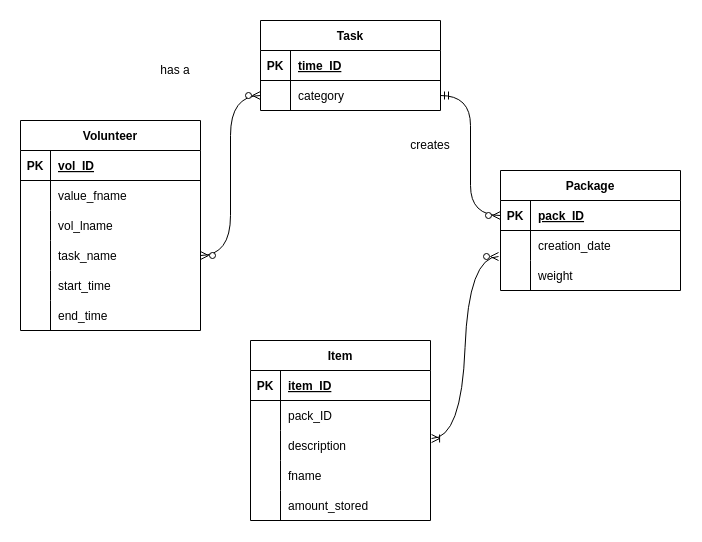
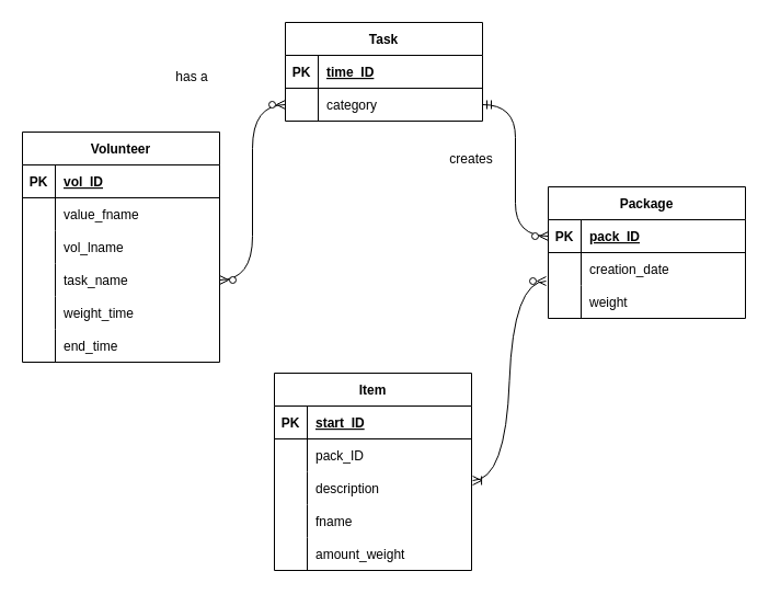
  <mxCell id="0" />
  <mxCell id="1" parent="0" />
  <mxCell id="2" value="Volunteer" style="shape=table;startSize=30;container=1;collapsible=1;childLayout=tableLayout;fixedRows=1;rowLines=0;fontStyle=1;align=center;resizeLast=1;" parent="1" vertex="1"><mxGeometry x="20" y="120" width="180" height="210" as="geometry" /></mxCell>
  <mxCell id="3" value="" style="shape=tableRow;horizontal=0;startSize=0;swimlaneHead=0;swimlaneBody=0;fillColor=none;collapsible=0;dropTarget=0;points=[[0,0.5],[1,0.5]];portConstraint=eastwest;top=0;left=0;right=0;bottom=1;" parent="2" vertex="1"><mxGeometry y="30" width="180" height="30" as="geometry" /></mxCell>
  <mxCell id="4" value="PK" style="shape=partialRectangle;connectable=0;fillColor=none;top=0;left=0;bottom=0;right=0;fontStyle=1;overflow=hidden;" parent="3" vertex="1"><mxGeometry width="30" height="30" as="geometry"><mxRectangle width="30" height="30" as="alternateBounds" /></mxGeometry></mxCell>
  <mxCell id="5" value="vol_ID" style="shape=partialRectangle;connectable=0;fillColor=none;top=0;left=0;bottom=0;right=0;align=left;spacingLeft=6;fontStyle=5;overflow=hidden;" parent="3" vertex="1"><mxGeometry x="30" width="150" height="30" as="geometry"><mxRectangle width="150" height="30" as="alternateBounds" /></mxGeometry></mxCell>
  <mxCell id="6" value="" style="shape=tableRow;horizontal=0;startSize=0;swimlaneHead=0;swimlaneBody=0;fillColor=none;collapsible=0;dropTarget=0;points=[[0,0.5],[1,0.5]];portConstraint=eastwest;top=0;left=0;right=0;bottom=0;" parent="2" vertex="1"><mxGeometry y="60" width="180" height="30" as="geometry" /></mxCell>
  <mxCell id="7" value="" style="shape=partialRectangle;connectable=0;fillColor=none;top=0;left=0;bottom=0;right=0;editable=1;overflow=hidden;" parent="6" vertex="1"><mxGeometry width="30" height="30" as="geometry"><mxRectangle width="30" height="30" as="alternateBounds" /></mxGeometry></mxCell>
  <mxCell id="8" value="value_fname" style="shape=partialRectangle;connectable=0;fillColor=none;top=0;left=0;bottom=0;right=0;align=left;spacingLeft=6;overflow=hidden;" parent="6" vertex="1"><mxGeometry x="30" width="150" height="30" as="geometry"><mxRectangle width="150" height="30" as="alternateBounds" /></mxGeometry></mxCell>
  <mxCell id="9" value="" style="shape=tableRow;horizontal=0;startSize=0;swimlaneHead=0;swimlaneBody=0;fillColor=none;collapsible=0;dropTarget=0;points=[[0,0.5],[1,0.5]];portConstraint=eastwest;top=0;left=0;right=0;bottom=0;" parent="2" vertex="1"><mxGeometry y="90" width="180" height="30" as="geometry" /></mxCell>
  <mxCell id="10" value="" style="shape=partialRectangle;connectable=0;fillColor=none;top=0;left=0;bottom=0;right=0;editable=1;overflow=hidden;" parent="9" vertex="1"><mxGeometry width="30" height="30" as="geometry"><mxRectangle width="30" height="30" as="alternateBounds" /></mxGeometry></mxCell>
  <mxCell id="11" value="vol_lname" style="shape=partialRectangle;connectable=0;fillColor=none;top=0;left=0;bottom=0;right=0;align=left;spacingLeft=6;overflow=hidden;" parent="9" vertex="1"><mxGeometry x="30" width="150" height="30" as="geometry"><mxRectangle width="150" height="30" as="alternateBounds" /></mxGeometry></mxCell>
  <mxCell id="12" value="" style="shape=tableRow;horizontal=0;startSize=0;swimlaneHead=0;swimlaneBody=0;fillColor=none;collapsible=0;dropTarget=0;points=[[0,0.5],[1,0.5]];portConstraint=eastwest;top=0;left=0;right=0;bottom=0;" parent="2" vertex="1"><mxGeometry y="120" width="180" height="30" as="geometry" /></mxCell>
  <mxCell id="13" value="" style="shape=partialRectangle;connectable=0;fillColor=none;top=0;left=0;bottom=0;right=0;editable=1;overflow=hidden;" parent="12" vertex="1"><mxGeometry width="30" height="30" as="geometry"><mxRectangle width="30" height="30" as="alternateBounds" /></mxGeometry></mxCell>
  <mxCell id="14" value="task_name" style="shape=partialRectangle;connectable=0;fillColor=none;top=0;left=0;bottom=0;right=0;align=left;spacingLeft=6;overflow=hidden;" parent="12" vertex="1"><mxGeometry x="30" width="150" height="30" as="geometry"><mxRectangle width="150" height="30" as="alternateBounds" /></mxGeometry></mxCell>
  <mxCell id="15" style="shape=tableRow;horizontal=0;startSize=0;swimlaneHead=0;swimlaneBody=0;fillColor=none;collapsible=0;dropTarget=0;points=[[0,0.5],[1,0.5]];portConstraint=eastwest;top=0;left=0;right=0;bottom=0;" parent="2" vertex="1"><mxGeometry y="150" width="180" height="30" as="geometry" /></mxCell>
  <mxCell id="16" style="shape=partialRectangle;connectable=0;fillColor=none;top=0;left=0;bottom=0;right=0;editable=1;overflow=hidden;" parent="15" vertex="1"><mxGeometry width="30" height="30" as="geometry"><mxRectangle width="30" height="30" as="alternateBounds" /></mxGeometry></mxCell>
- <mxCell id="17" value="start_time" style="shape=partialRectangle;connectable=0;fillColor=none;top=0;left=0;bottom=0;right=0;align=left;spacingLeft=6;overflow=hidden;" parent="15" vertex="1"><mxGeometry x="30" width="150" height="30" as="geometry"><mxRectangle width="150" height="30" as="alternateBounds" /></mxGeometry></mxCell>
+ <mxCell id="17" value="weight_time" style="shape=partialRectangle;connectable=0;fillColor=none;top=0;left=0;bottom=0;right=0;align=left;spacingLeft=6;overflow=hidden;" parent="15" vertex="1"><mxGeometry x="30" width="150" height="30" as="geometry"><mxRectangle width="150" height="30" as="alternateBounds" /></mxGeometry></mxCell>
  <mxCell id="18" style="shape=tableRow;horizontal=0;startSize=0;swimlaneHead=0;swimlaneBody=0;fillColor=none;collapsible=0;dropTarget=0;points=[[0,0.5],[1,0.5]];portConstraint=eastwest;top=0;left=0;right=0;bottom=0;" parent="2" vertex="1"><mxGeometry y="180" width="180" height="30" as="geometry" /></mxCell>
  <mxCell id="19" style="shape=partialRectangle;connectable=0;fillColor=none;top=0;left=0;bottom=0;right=0;editable=1;overflow=hidden;" parent="18" vertex="1"><mxGeometry width="30" height="30" as="geometry"><mxRectangle width="30" height="30" as="alternateBounds" /></mxGeometry></mxCell>
  <mxCell id="20" value="end_time" style="shape=partialRectangle;connectable=0;fillColor=none;top=0;left=0;bottom=0;right=0;align=left;spacingLeft=6;overflow=hidden;" parent="18" vertex="1"><mxGeometry x="30" width="150" height="30" as="geometry"><mxRectangle width="150" height="30" as="alternateBounds" /></mxGeometry></mxCell>
  <mxCell id="21" value="Task" style="shape=table;startSize=30;container=1;collapsible=1;childLayout=tableLayout;fixedRows=1;rowLines=0;fontStyle=1;align=center;resizeLast=1;" parent="1" vertex="1"><mxGeometry x="260" y="20" width="180" height="90" as="geometry" /></mxCell>
  <mxCell id="22" value="" style="shape=tableRow;horizontal=0;startSize=0;swimlaneHead=0;swimlaneBody=0;fillColor=none;collapsible=0;dropTarget=0;points=[[0,0.5],[1,0.5]];portConstraint=eastwest;top=0;left=0;right=0;bottom=1;" parent="21" vertex="1"><mxGeometry y="30" width="180" height="30" as="geometry" /></mxCell>
  <mxCell id="23" value="PK" style="shape=partialRectangle;connectable=0;fillColor=none;top=0;left=0;bottom=0;right=0;fontStyle=1;overflow=hidden;" parent="22" vertex="1"><mxGeometry width="30" height="30" as="geometry"><mxRectangle width="30" height="30" as="alternateBounds" /></mxGeometry></mxCell>
  <mxCell id="24" value="time_ID" style="shape=partialRectangle;connectable=0;fillColor=none;top=0;left=0;bottom=0;right=0;align=left;spacingLeft=6;fontStyle=5;overflow=hidden;" parent="22" vertex="1"><mxGeometry x="30" width="150" height="30" as="geometry"><mxRectangle width="150" height="30" as="alternateBounds" /></mxGeometry></mxCell>
  <mxCell id="25" value="" style="shape=tableRow;horizontal=0;startSize=0;swimlaneHead=0;swimlaneBody=0;fillColor=none;collapsible=0;dropTarget=0;points=[[0,0.5],[1,0.5]];portConstraint=eastwest;top=0;left=0;right=0;bottom=0;" parent="21" vertex="1"><mxGeometry y="60" width="180" height="30" as="geometry" /></mxCell>
  <mxCell id="26" value="" style="shape=partialRectangle;connectable=0;fillColor=none;top=0;left=0;bottom=0;right=0;editable=1;overflow=hidden;" parent="25" vertex="1"><mxGeometry width="30" height="30" as="geometry"><mxRectangle width="30" height="30" as="alternateBounds" /></mxGeometry></mxCell>
  <mxCell id="27" value="category" style="shape=partialRectangle;connectable=0;fillColor=none;top=0;left=0;bottom=0;right=0;align=left;spacingLeft=6;overflow=hidden;" parent="25" vertex="1"><mxGeometry x="30" width="150" height="30" as="geometry"><mxRectangle width="150" height="30" as="alternateBounds" /></mxGeometry></mxCell>
  <mxCell id="28" value="Package" style="shape=table;startSize=30;container=1;collapsible=1;childLayout=tableLayout;fixedRows=1;rowLines=0;fontStyle=1;align=center;resizeLast=1;" parent="1" vertex="1"><mxGeometry x="500" y="170" width="180" height="120" as="geometry" /></mxCell>
  <mxCell id="29" value="" style="shape=tableRow;horizontal=0;startSize=0;swimlaneHead=0;swimlaneBody=0;fillColor=none;collapsible=0;dropTarget=0;points=[[0,0.5],[1,0.5]];portConstraint=eastwest;top=0;left=0;right=0;bottom=1;" parent="28" vertex="1"><mxGeometry y="30" width="180" height="30" as="geometry" /></mxCell>
  <mxCell id="30" value="PK" style="shape=partialRectangle;connectable=0;fillColor=none;top=0;left=0;bottom=0;right=0;fontStyle=1;overflow=hidden;" parent="29" vertex="1"><mxGeometry width="30" height="30" as="geometry"><mxRectangle width="30" height="30" as="alternateBounds" /></mxGeometry></mxCell>
  <mxCell id="31" value="pack_ID" style="shape=partialRectangle;connectable=0;fillColor=none;top=0;left=0;bottom=0;right=0;align=left;spacingLeft=6;fontStyle=5;overflow=hidden;" parent="29" vertex="1"><mxGeometry x="30" width="150" height="30" as="geometry"><mxRectangle width="150" height="30" as="alternateBounds" /></mxGeometry></mxCell>
  <mxCell id="32" value="" style="shape=tableRow;horizontal=0;startSize=0;swimlaneHead=0;swimlaneBody=0;fillColor=none;collapsible=0;dropTarget=0;points=[[0,0.5],[1,0.5]];portConstraint=eastwest;top=0;left=0;right=0;bottom=0;" parent="28" vertex="1"><mxGeometry y="60" width="180" height="30" as="geometry" /></mxCell>
  <mxCell id="33" value="" style="shape=partialRectangle;connectable=0;fillColor=none;top=0;left=0;bottom=0;right=0;editable=1;overflow=hidden;" parent="32" vertex="1"><mxGeometry width="30" height="30" as="geometry"><mxRectangle width="30" height="30" as="alternateBounds" /></mxGeometry></mxCell>
  <mxCell id="34" value="creation_date" style="shape=partialRectangle;connectable=0;fillColor=none;top=0;left=0;bottom=0;right=0;align=left;spacingLeft=6;overflow=hidden;" parent="32" vertex="1"><mxGeometry x="30" width="150" height="30" as="geometry"><mxRectangle width="150" height="30" as="alternateBounds" /></mxGeometry></mxCell>
  <mxCell id="35" value="" style="shape=tableRow;horizontal=0;startSize=0;swimlaneHead=0;swimlaneBody=0;fillColor=none;collapsible=0;dropTarget=0;points=[[0,0.5],[1,0.5]];portConstraint=eastwest;top=0;left=0;right=0;bottom=0;" parent="28" vertex="1"><mxGeometry y="90" width="180" height="30" as="geometry" /></mxCell>
  <mxCell id="36" value="" style="shape=partialRectangle;connectable=0;fillColor=none;top=0;left=0;bottom=0;right=0;editable=1;overflow=hidden;" parent="35" vertex="1"><mxGeometry width="30" height="30" as="geometry"><mxRectangle width="30" height="30" as="alternateBounds" /></mxGeometry></mxCell>
  <mxCell id="37" value="weight" style="shape=partialRectangle;connectable=0;fillColor=none;top=0;left=0;bottom=0;right=0;align=left;spacingLeft=6;overflow=hidden;" parent="35" vertex="1"><mxGeometry x="30" width="150" height="30" as="geometry"><mxRectangle width="150" height="30" as="alternateBounds" /></mxGeometry></mxCell>
  <mxCell id="38" value="" style="edgeStyle=entityRelationEdgeStyle;fontSize=12;html=1;endArrow=ERzeroToMany;endFill=1;startArrow=ERzeroToMany;rounded=0;curved=1;exitX=1;exitY=0.5;exitDx=0;exitDy=0;entryX=0;entryY=0.5;entryDx=0;entryDy=0;" parent="1" source="12" target="25" edge="1"><mxGeometry width="100" height="100" relative="1" as="geometry"><mxPoint x="120" y="280" as="sourcePoint" /><mxPoint x="220" y="180" as="targetPoint" /></mxGeometry></mxCell>
  <mxCell id="39" value="" style="edgeStyle=entityRelationEdgeStyle;fontSize=12;html=1;endArrow=ERzeroToMany;startArrow=ERmandOne;rounded=0;curved=1;exitX=1;exitY=0.5;exitDx=0;exitDy=0;entryX=0;entryY=0.5;entryDx=0;entryDy=0;" parent="1" source="25" target="29" edge="1"><mxGeometry width="100" height="100" relative="1" as="geometry"><mxPoint x="110" y="280" as="sourcePoint" /><mxPoint x="560" y="130" as="targetPoint" /></mxGeometry></mxCell>
  <mxCell id="40" value="Item" style="shape=table;startSize=30;container=1;collapsible=1;childLayout=tableLayout;fixedRows=1;rowLines=0;fontStyle=1;align=center;resizeLast=1;" parent="1" vertex="1"><mxGeometry x="250" y="340" width="180" height="180" as="geometry" /></mxCell>
  <mxCell id="41" value="" style="shape=tableRow;horizontal=0;startSize=0;swimlaneHead=0;swimlaneBody=0;fillColor=none;collapsible=0;dropTarget=0;points=[[0,0.5],[1,0.5]];portConstraint=eastwest;top=0;left=0;right=0;bottom=1;" parent="40" vertex="1"><mxGeometry y="30" width="180" height="30" as="geometry" /></mxCell>
  <mxCell id="42" value="PK" style="shape=partialRectangle;connectable=0;fillColor=none;top=0;left=0;bottom=0;right=0;fontStyle=1;overflow=hidden;" parent="41" vertex="1"><mxGeometry width="30" height="30" as="geometry"><mxRectangle width="30" height="30" as="alternateBounds" /></mxGeometry></mxCell>
- <mxCell id="43" value="item_ID" style="shape=partialRectangle;connectable=0;fillColor=none;top=0;left=0;bottom=0;right=0;align=left;spacingLeft=6;fontStyle=5;overflow=hidden;" parent="41" vertex="1"><mxGeometry x="30" width="150" height="30" as="geometry"><mxRectangle width="150" height="30" as="alternateBounds" /></mxGeometry></mxCell>
+ <mxCell id="43" value="start_ID" style="shape=partialRectangle;connectable=0;fillColor=none;top=0;left=0;bottom=0;right=0;align=left;spacingLeft=6;fontStyle=5;overflow=hidden;" parent="41" vertex="1"><mxGeometry x="30" width="150" height="30" as="geometry"><mxRectangle width="150" height="30" as="alternateBounds" /></mxGeometry></mxCell>
  <mxCell id="44" value="" style="shape=tableRow;horizontal=0;startSize=0;swimlaneHead=0;swimlaneBody=0;fillColor=none;collapsible=0;dropTarget=0;points=[[0,0.5],[1,0.5]];portConstraint=eastwest;top=0;left=0;right=0;bottom=0;" parent="40" vertex="1"><mxGeometry y="60" width="180" height="30" as="geometry" /></mxCell>
  <mxCell id="45" value="" style="shape=partialRectangle;connectable=0;fillColor=none;top=0;left=0;bottom=0;right=0;editable=1;overflow=hidden;" parent="44" vertex="1"><mxGeometry width="30" height="30" as="geometry"><mxRectangle width="30" height="30" as="alternateBounds" /></mxGeometry></mxCell>
  <mxCell id="46" value="pack_ID" style="shape=partialRectangle;connectable=0;fillColor=none;top=0;left=0;bottom=0;right=0;align=left;spacingLeft=6;overflow=hidden;" parent="44" vertex="1"><mxGeometry x="30" width="150" height="30" as="geometry"><mxRectangle width="150" height="30" as="alternateBounds" /></mxGeometry></mxCell>
  <mxCell id="47" style="shape=tableRow;horizontal=0;startSize=0;swimlaneHead=0;swimlaneBody=0;fillColor=none;collapsible=0;dropTarget=0;points=[[0,0.5],[1,0.5]];portConstraint=eastwest;top=0;left=0;right=0;bottom=0;" parent="40" vertex="1"><mxGeometry y="90" width="180" height="30" as="geometry" /></mxCell>
  <mxCell id="48" style="shape=partialRectangle;connectable=0;fillColor=none;top=0;left=0;bottom=0;right=0;editable=1;overflow=hidden;" parent="47" vertex="1"><mxGeometry width="30" height="30" as="geometry"><mxRectangle width="30" height="30" as="alternateBounds" /></mxGeometry></mxCell>
  <mxCell id="49" value="description" style="shape=partialRectangle;connectable=0;fillColor=none;top=0;left=0;bottom=0;right=0;align=left;spacingLeft=6;overflow=hidden;" parent="47" vertex="1"><mxGeometry x="30" width="150" height="30" as="geometry"><mxRectangle width="150" height="30" as="alternateBounds" /></mxGeometry></mxCell>
  <mxCell id="50" style="shape=tableRow;horizontal=0;startSize=0;swimlaneHead=0;swimlaneBody=0;fillColor=none;collapsible=0;dropTarget=0;points=[[0,0.5],[1,0.5]];portConstraint=eastwest;top=0;left=0;right=0;bottom=0;" parent="40" vertex="1"><mxGeometry y="120" width="180" height="30" as="geometry" /></mxCell>
  <mxCell id="51" style="shape=partialRectangle;connectable=0;fillColor=none;top=0;left=0;bottom=0;right=0;editable=1;overflow=hidden;" parent="50" vertex="1"><mxGeometry width="30" height="30" as="geometry"><mxRectangle width="30" height="30" as="alternateBounds" /></mxGeometry></mxCell>
  <mxCell id="52" value="fname" style="shape=partialRectangle;connectable=0;fillColor=none;top=0;left=0;bottom=0;right=0;align=left;spacingLeft=6;overflow=hidden;" parent="50" vertex="1"><mxGeometry x="30" width="150" height="30" as="geometry"><mxRectangle width="150" height="30" as="alternateBounds" /></mxGeometry></mxCell>
  <mxCell id="53" style="shape=tableRow;horizontal=0;startSize=0;swimlaneHead=0;swimlaneBody=0;fillColor=none;collapsible=0;dropTarget=0;points=[[0,0.5],[1,0.5]];portConstraint=eastwest;top=0;left=0;right=0;bottom=0;" parent="40" vertex="1"><mxGeometry y="150" width="180" height="30" as="geometry" /></mxCell>
  <mxCell id="54" style="shape=partialRectangle;connectable=0;fillColor=none;top=0;left=0;bottom=0;right=0;editable=1;overflow=hidden;" parent="53" vertex="1"><mxGeometry width="30" height="30" as="geometry"><mxRectangle width="30" height="30" as="alternateBounds" /></mxGeometry></mxCell>
- <mxCell id="55" value="amount_stored" style="shape=partialRectangle;connectable=0;fillColor=none;top=0;left=0;bottom=0;right=0;align=left;spacingLeft=6;overflow=hidden;" parent="53" vertex="1"><mxGeometry x="30" width="150" height="30" as="geometry"><mxRectangle width="150" height="30" as="alternateBounds" /></mxGeometry></mxCell>
+ <mxCell id="55" value="amount_weight" style="shape=partialRectangle;connectable=0;fillColor=none;top=0;left=0;bottom=0;right=0;align=left;spacingLeft=6;overflow=hidden;" parent="53" vertex="1"><mxGeometry x="30" width="150" height="30" as="geometry"><mxRectangle width="150" height="30" as="alternateBounds" /></mxGeometry></mxCell>
  <mxCell id="56" value="" style="edgeStyle=entityRelationEdgeStyle;fontSize=12;html=1;endArrow=ERoneToMany;startArrow=ERzeroToMany;rounded=0;curved=1;exitX=-0.011;exitY=-0.133;exitDx=0;exitDy=0;exitPerimeter=0;entryX=1.006;entryY=0.267;entryDx=0;entryDy=0;entryPerimeter=0;" parent="1" source="35" target="47" edge="1"><mxGeometry width="100" height="100" relative="1" as="geometry"><mxPoint x="370" y="770" as="sourcePoint" /><mxPoint x="470" y="670" as="targetPoint" /></mxGeometry></mxCell>
  <mxCell id="57" value="has a" style="text;html=1;strokeColor=none;fillColor=none;align=center;verticalAlign=middle;whiteSpace=wrap;rounded=0;" vertex="1" parent="1"><mxGeometry x="145" y="55" width="60" height="30" as="geometry" /></mxCell>
  <mxCell id="58" value="creates&lt;br&gt;&lt;span&gt;&lt;/span&gt;" style="text;html=1;strokeColor=none;fillColor=none;align=center;verticalAlign=middle;whiteSpace=wrap;rounded=0;" vertex="1" parent="1"><mxGeometry x="400" y="130" width="60" height="30" as="geometry" /></mxCell>
